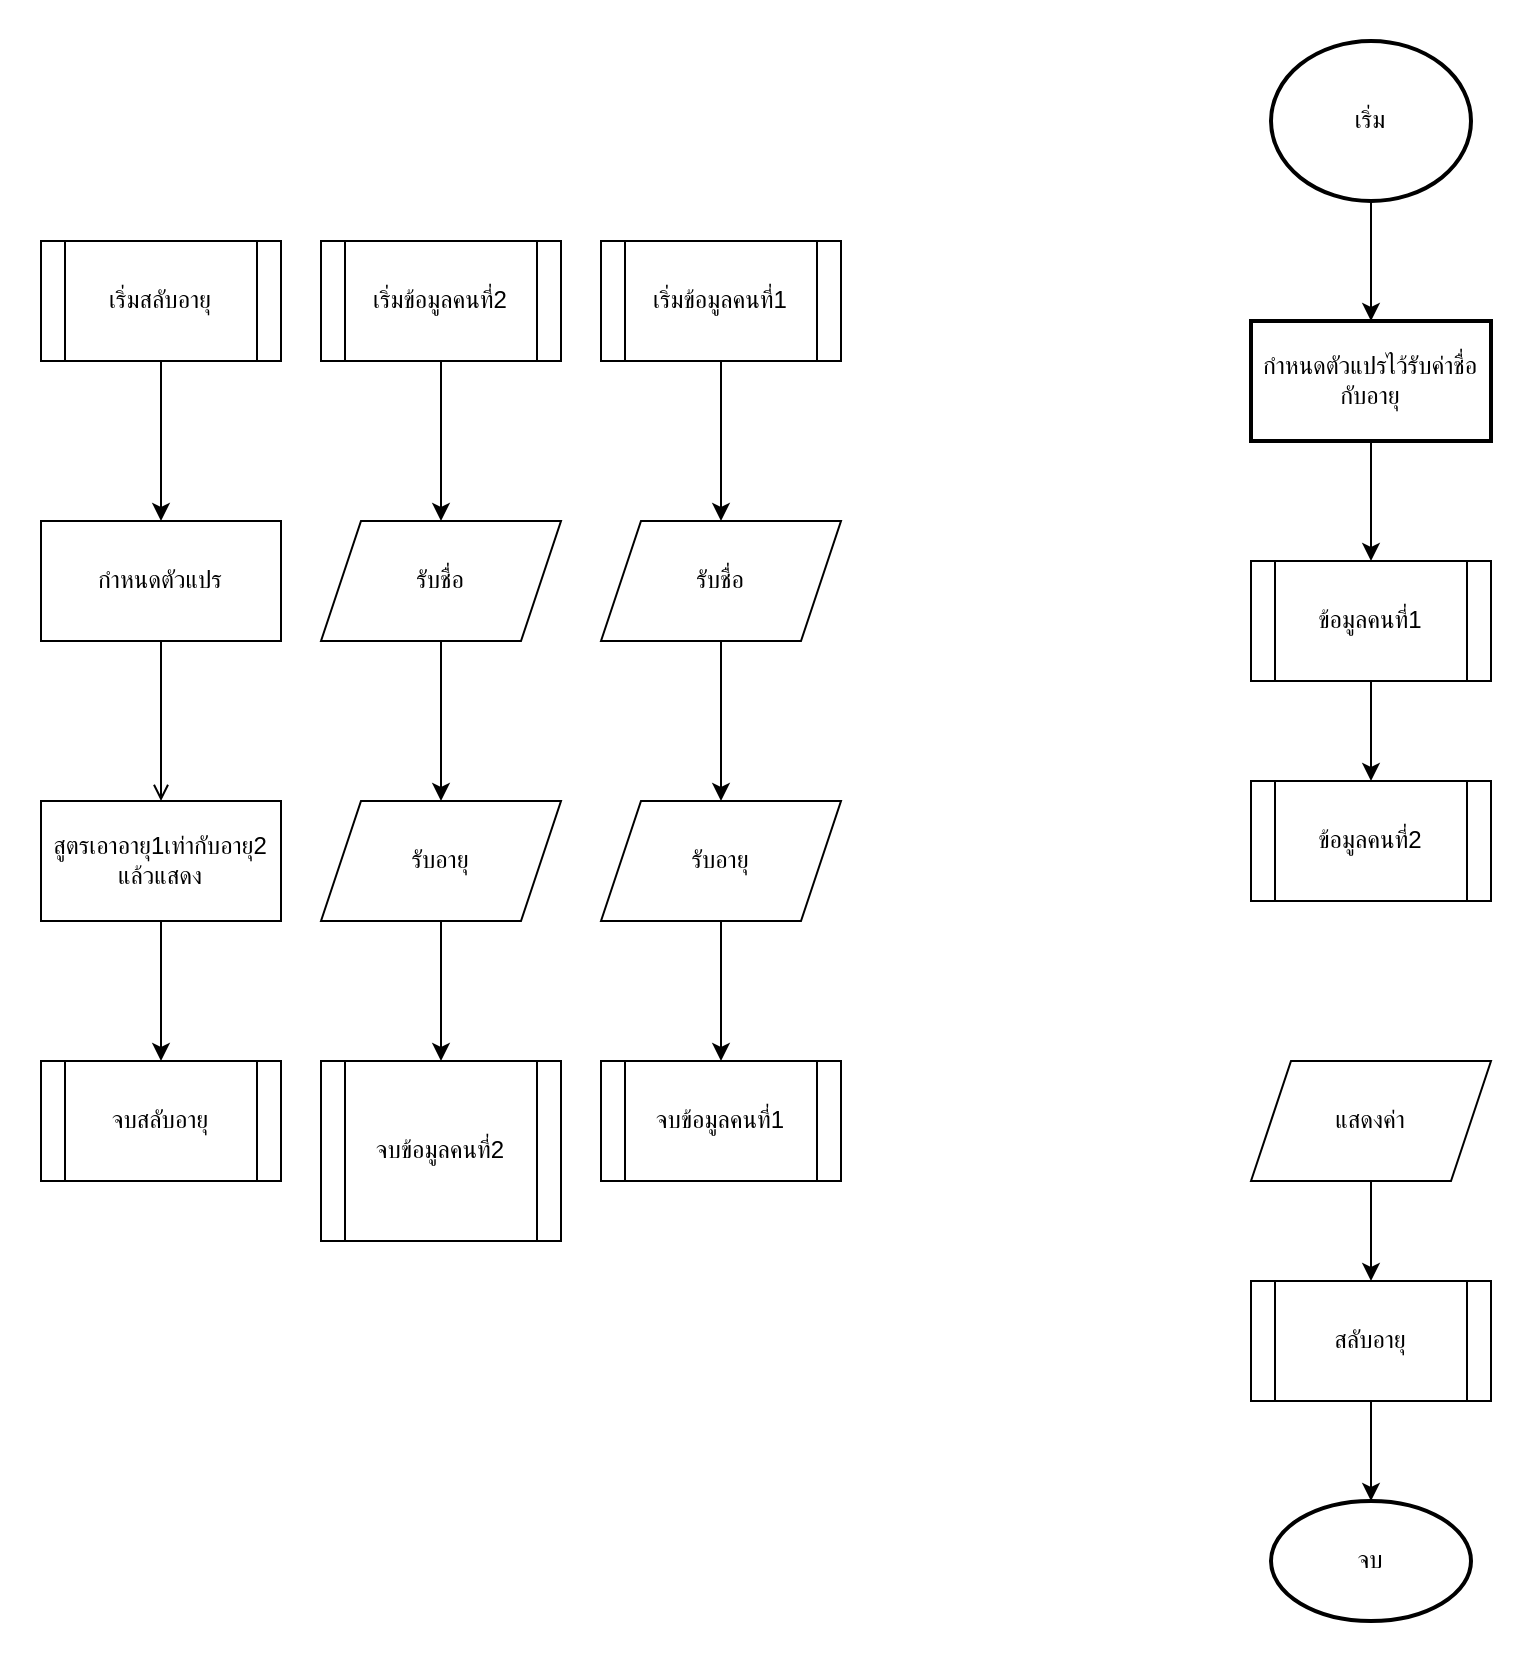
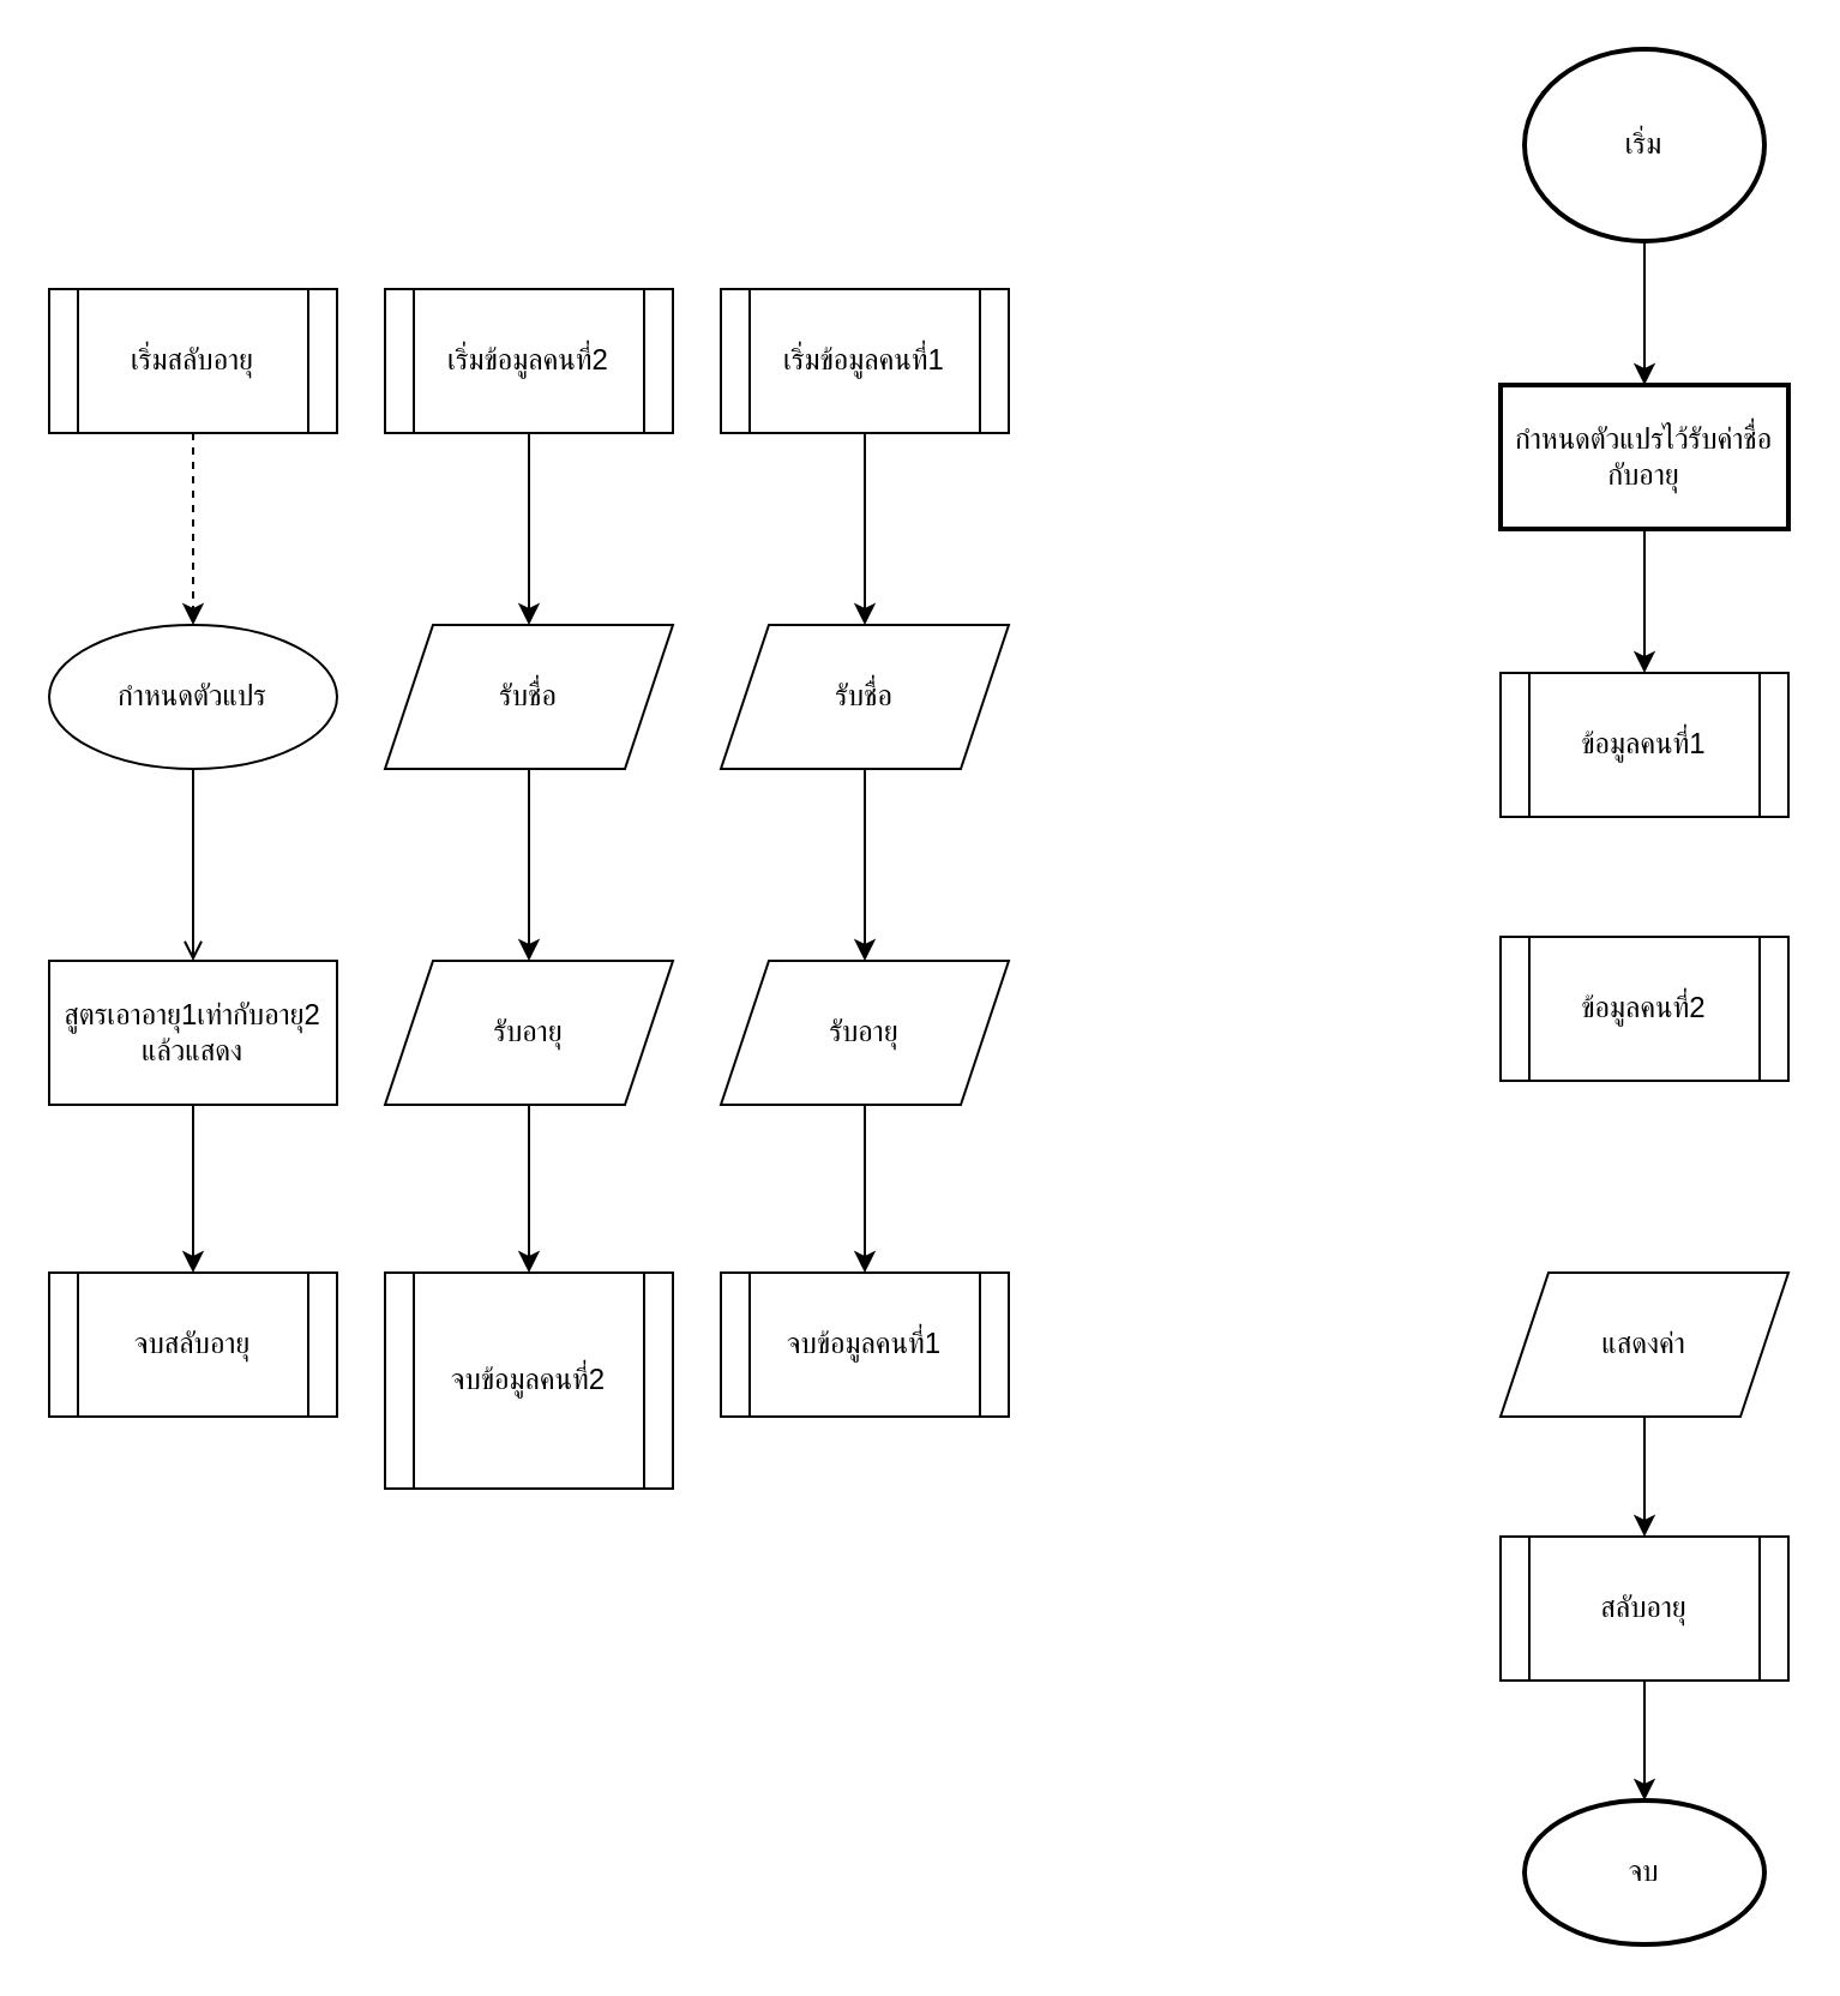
  <mxCell id="0" />
  <mxCell id="1" parent="0" />
  <mxCell id="2" value="" style="edgeStyle=orthogonalEdgeStyle;rounded=0;orthogonalLoop=1;jettySize=auto;html=1;" edge="1" parent="1" source="3" target="5"><mxGeometry relative="1" as="geometry" /></mxCell>
  <mxCell id="3" value="เริ่ม" style="strokeWidth=2;html=1;shape=mxgraph.flowchart.start_1;whiteSpace=wrap;" vertex="1" parent="1"><mxGeometry x="635" y="20" width="100" height="80" as="geometry" /></mxCell>
  <mxCell id="4" value="" style="edgeStyle=orthogonalEdgeStyle;rounded=0;orthogonalLoop=1;jettySize=auto;html=1;" edge="1" parent="1" source="5" target="7"><mxGeometry relative="1" as="geometry" /></mxCell>
  <mxCell id="5" value="กำหนดตัวแปรไว้รับค่าชื่อกับอายุ" style="whiteSpace=wrap;html=1;strokeWidth=2;" vertex="1" parent="1"><mxGeometry x="625" y="160" width="120" height="60" as="geometry" /></mxCell>
- <mxCell id="6" value="" style="edgeStyle=orthogonalEdgeStyle;rounded=0;orthogonalLoop=1;jettySize=auto;html=1;" edge="1" parent="1" source="7" target="22"><mxGeometry relative="1" as="geometry" /></mxCell>
  <mxCell id="7" value="ข้อมูลคนที่1" style="shape=process;whiteSpace=wrap;html=1;backgroundOutline=1;" vertex="1" parent="1"><mxGeometry x="625" y="280" width="120" height="60" as="geometry" /></mxCell>
  <mxCell id="8" value="" style="edgeStyle=orthogonalEdgeStyle;rounded=0;orthogonalLoop=1;jettySize=auto;html=1;" edge="1" parent="1" source="9" target="11"><mxGeometry relative="1" as="geometry" /></mxCell>
  <mxCell id="9" value="เริ่มข้อมูลคนที่1" style="shape=process;whiteSpace=wrap;html=1;backgroundOutline=1;" vertex="1" parent="1"><mxGeometry x="300" y="120" width="120" height="60" as="geometry" /></mxCell>
  <mxCell id="10" value="" style="edgeStyle=orthogonalEdgeStyle;rounded=0;orthogonalLoop=1;jettySize=auto;html=1;" edge="1" parent="1" source="11" target="13"><mxGeometry relative="1" as="geometry" /></mxCell>
  <mxCell id="11" value="รับชื่อ" style="shape=parallelogram;perimeter=parallelogramPerimeter;whiteSpace=wrap;html=1;fixedSize=1;" vertex="1" parent="1"><mxGeometry x="300" y="260" width="120" height="60" as="geometry" /></mxCell>
  <mxCell id="12" value="" style="edgeStyle=orthogonalEdgeStyle;rounded=0;orthogonalLoop=1;jettySize=auto;html=1;" edge="1" parent="1" source="13" target="14"><mxGeometry relative="1" as="geometry" /></mxCell>
  <mxCell id="13" value="รับอายุ" style="shape=parallelogram;perimeter=parallelogramPerimeter;whiteSpace=wrap;html=1;fixedSize=1;" vertex="1" parent="1"><mxGeometry x="300" y="400" width="120" height="60" as="geometry" /></mxCell>
  <mxCell id="14" value="จบข้อมูลคนที่1" style="shape=process;whiteSpace=wrap;html=1;backgroundOutline=1;" vertex="1" parent="1"><mxGeometry x="300" y="530" width="120" height="60" as="geometry" /></mxCell>
  <mxCell id="15" value="" style="edgeStyle=orthogonalEdgeStyle;rounded=0;orthogonalLoop=1;jettySize=auto;html=1;" edge="1" parent="1" source="16" target="18"><mxGeometry relative="1" as="geometry" /></mxCell>
  <mxCell id="16" value="เริ่มข้อมูลคนที่2" style="shape=process;whiteSpace=wrap;html=1;backgroundOutline=1;" vertex="1" parent="1"><mxGeometry x="160" y="120" width="120" height="60" as="geometry" /></mxCell>
  <mxCell id="17" value="" style="edgeStyle=orthogonalEdgeStyle;rounded=0;orthogonalLoop=1;jettySize=auto;html=1;" edge="1" parent="1" source="18" target="20"><mxGeometry relative="1" as="geometry" /></mxCell>
  <mxCell id="18" value="รับชื่อ" style="shape=parallelogram;perimeter=parallelogramPerimeter;whiteSpace=wrap;html=1;fixedSize=1;" vertex="1" parent="1"><mxGeometry x="160" y="260" width="120" height="60" as="geometry" /></mxCell>
  <mxCell id="19" value="" style="edgeStyle=orthogonalEdgeStyle;rounded=0;orthogonalLoop=1;jettySize=auto;html=1;" edge="1" parent="1" source="20" target="21"><mxGeometry relative="1" as="geometry" /></mxCell>
  <mxCell id="20" value="รับอายุ" style="shape=parallelogram;perimeter=parallelogramPerimeter;whiteSpace=wrap;html=1;fixedSize=1;" vertex="1" parent="1"><mxGeometry x="160" y="400" width="120" height="60" as="geometry" /></mxCell>
  <mxCell id="21" value="จบข้อมูลคนที่2" style="shape=process;whiteSpace=wrap;html=1;backgroundOutline=1;" vertex="1" parent="1"><mxGeometry x="160" y="530" width="120" height="90" as="geometry" /></mxCell>
  <mxCell id="22" value="ข้อมูลคนที่2" style="shape=process;whiteSpace=wrap;html=1;backgroundOutline=1;" vertex="1" parent="1"><mxGeometry x="625" y="390" width="120" height="60" as="geometry" /></mxCell>
  <mxCell id="23" value="" style="edgeStyle=orthogonalEdgeStyle;rounded=0;orthogonalLoop=1;jettySize=auto;html=1;" edge="1" parent="1" source="24" target="26"><mxGeometry relative="1" as="geometry" /></mxCell>
  <mxCell id="24" value="แสดงค่า" style="shape=parallelogram;perimeter=parallelogramPerimeter;whiteSpace=wrap;html=1;fixedSize=1;" vertex="1" parent="1"><mxGeometry x="625" y="530" width="120" height="60" as="geometry" /></mxCell>
  <mxCell id="25" value="" style="edgeStyle=orthogonalEdgeStyle;rounded=0;orthogonalLoop=1;jettySize=auto;html=1;" edge="1" parent="1" source="26" target="34"><mxGeometry relative="1" as="geometry" /></mxCell>
  <mxCell id="26" value="สลับอายุ" style="shape=process;whiteSpace=wrap;html=1;backgroundOutline=1;" vertex="1" parent="1"><mxGeometry x="625" y="640" width="120" height="60" as="geometry" /></mxCell>
- <mxCell id="27" value="" style="edgeStyle=orthogonalEdgeStyle;rounded=0;orthogonalLoop=1;jettySize=auto;html=1;" edge="1" parent="1" source="28" target="30"><mxGeometry relative="1" as="geometry" /></mxCell>
+ <mxCell id="27" value="" style="edgeStyle=orthogonalEdgeStyle;rounded=0;orthogonalLoop=1;jettySize=auto;html=1;dashed=1;" edge="1" parent="1" source="28" target="30"><mxGeometry relative="1" as="geometry" /></mxCell>
  <mxCell id="28" value="เริ่มสลับอายุ" style="shape=process;whiteSpace=wrap;html=1;backgroundOutline=1;" vertex="1" parent="1"><mxGeometry x="20" y="120" width="120" height="60" as="geometry" /></mxCell>
  <mxCell id="29" value="" style="edgeStyle=orthogonalEdgeStyle;rounded=0;orthogonalLoop=1;jettySize=auto;html=1;endArrow=open;" edge="1" parent="1" source="30" target="32"><mxGeometry relative="1" as="geometry" /></mxCell>
- <mxCell id="30" value="กำหนดตัวแปร" style="whiteSpace=wrap;html=1;" vertex="1" parent="1"><mxGeometry x="20" y="260" width="120" height="60" as="geometry" /></mxCell>
+ <mxCell id="30" value="กำหนดตัวแปร" style="ellipse;whiteSpace=wrap;html=1;" vertex="1" parent="1"><mxGeometry x="20" y="260" width="120" height="60" as="geometry" /></mxCell>
  <mxCell id="31" value="" style="edgeStyle=orthogonalEdgeStyle;rounded=0;orthogonalLoop=1;jettySize=auto;html=1;" edge="1" parent="1" source="32" target="33"><mxGeometry relative="1" as="geometry" /></mxCell>
  <mxCell id="32" value="สูตรเอาอายุ1เท่ากับอายุ2 แล้วแสดง" style="whiteSpace=wrap;html=1;" vertex="1" parent="1"><mxGeometry x="20" y="400" width="120" height="60" as="geometry" /></mxCell>
  <mxCell id="33" value="จบสลับอายุ" style="shape=process;whiteSpace=wrap;html=1;backgroundOutline=1;" vertex="1" parent="1"><mxGeometry x="20" y="530" width="120" height="60" as="geometry" /></mxCell>
  <mxCell id="34" value="จบ" style="strokeWidth=2;html=1;shape=mxgraph.flowchart.start_1;whiteSpace=wrap;" vertex="1" parent="1"><mxGeometry x="635" y="750" width="100" height="60" as="geometry" /></mxCell>
